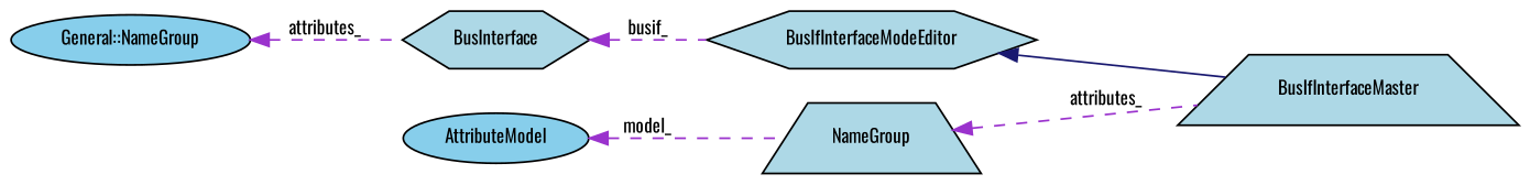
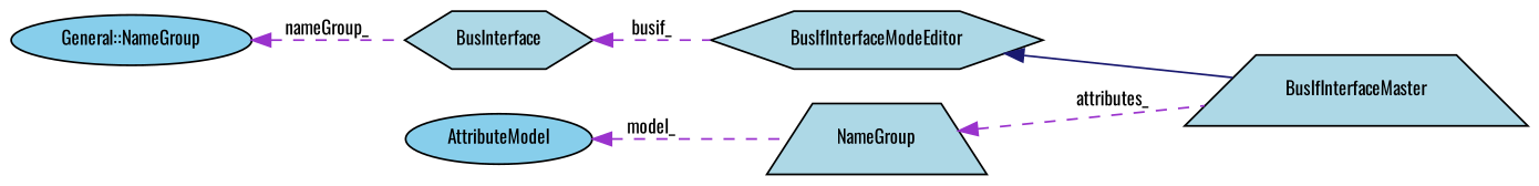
  digraph {
    fontname=Oswald
    rankdir=LR
    node [color=black fillcolor=lightblue fontname=Oswald fontsize=10 shape=trapezium style=filled]
    edge [color=darkorchid3 dir=back fontname=Oswald fontsize=10 labelfontname=FreeSans labelfontsize=10 style=dashed]
    n1 [fontcolor=black height=0.2 label=BusIfInterfaceMaster width=0.4]
    n2 [height=0.2 label=BusIfInterfaceModeEditor shape=hexagon width=0.4]
    n3 [height=0.2 label=BusInterface shape=hexagon width=0.4]
    n4 [fillcolor=skyblue height=0.2 label="General::NameGroup" shape=ellipse width=0.4]
    n5 [height=0.2 label=NameGroup width=0.4]
    n6 [fillcolor=skyblue height=0.2 label=AttributeModel shape=ellipse width=0.4]
    n2 -> n1 [color=midnightblue style=solid]
    n3 -> n2 [label=busif_]
-   n4 -> n3 [label=attributes_]
+   n4 -> n3 [label=nameGroup_]
    n5 -> n1 [label=attributes_]
    n6 -> n5 [label=model_]
  }
